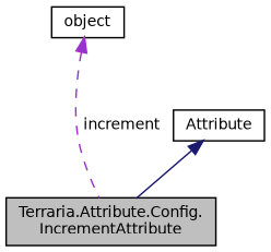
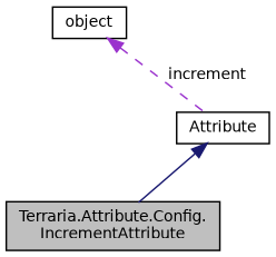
  digraph {
    node [color=black fillcolor=white fontname=Helvetica fontsize=10 shape=record style=filled]
    edge [dir=back fontname=Helvetica fontsize=10 labelfontname=Helvetica labelfontsize=10]
    n1 [fillcolor=grey75 fontcolor=black height=0.2 label="Terraria.Attribute.Config.\lIncrementAttribute" width=0.4]
    n2 [height=0.2 label=Attribute width=0.4]
    n3 [height=0.2 label=object width=0.4]
    n2 -> n1 [color=midnightblue style=solid]
-   n3 -> n1 [color=darkorchid3 label=" increment" style=dashed]
+   n3 -> n2 [color=darkorchid3 label=" increment" style=dashed]
  }
